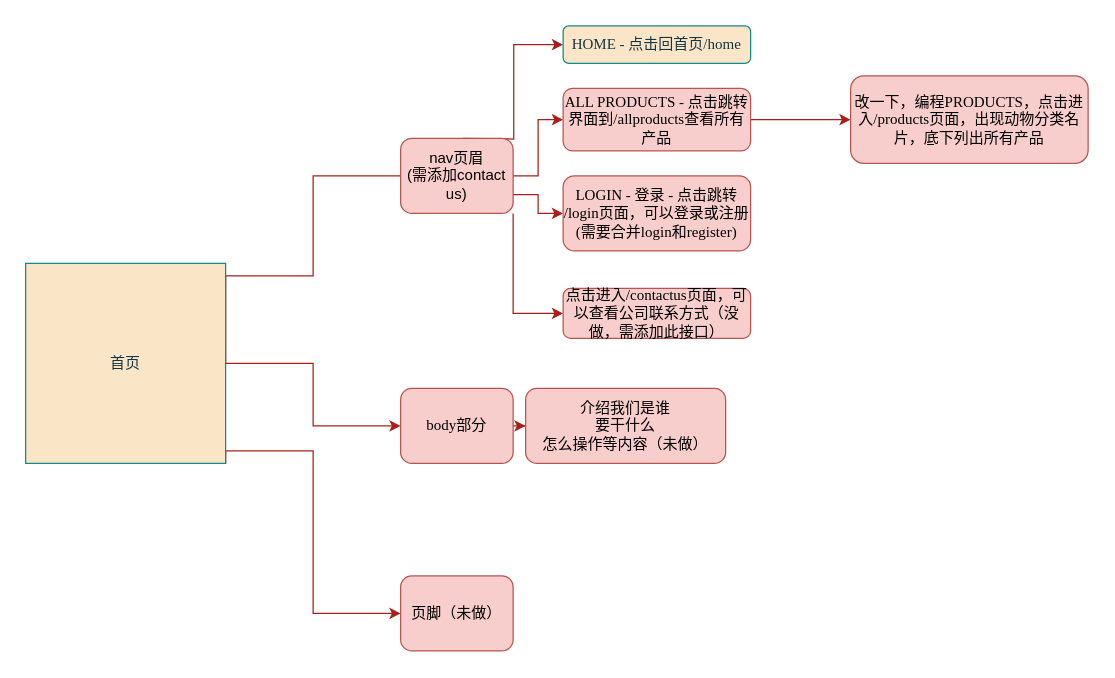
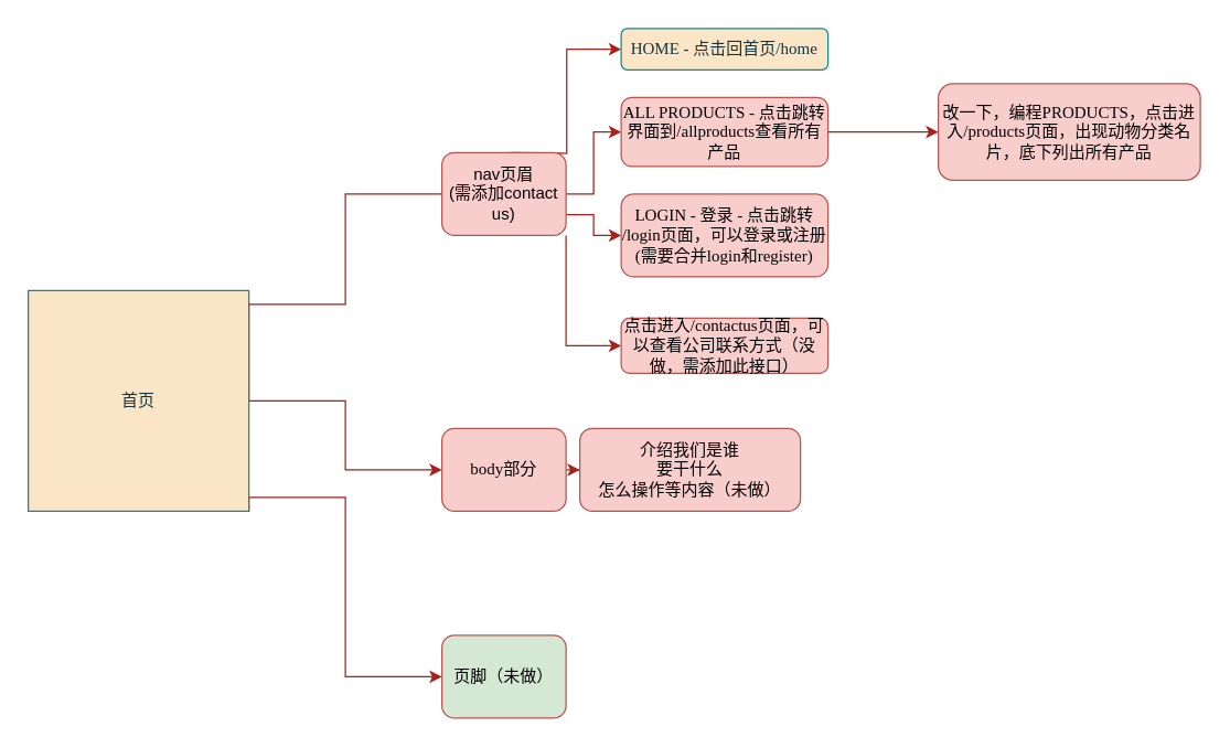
  <mxCell id="0" />
  <mxCell id="1" parent="0" />
  <mxCell id="2" style="edgeStyle=orthogonalEdgeStyle;rounded=0;orthogonalLoop=1;jettySize=auto;html=1;exitX=1;exitY=0.5;exitDx=0;exitDy=0;entryX=0;entryY=0.5;entryDx=0;entryDy=0;labelBackgroundColor=none;strokeColor=#A8201A;fontColor=default;endArrow=none;" edge="1" parent="1" source="5" target="10"><mxGeometry relative="1" as="geometry"><mxPoint x="210" y="139.931" as="targetPoint" /><Array as="points"><mxPoint x="180" y="220" /><mxPoint x="250" y="220" /><mxPoint x="250" y="140" /></Array></mxGeometry></mxCell>
  <mxCell id="3" value="" style="edgeStyle=orthogonalEdgeStyle;rounded=0;orthogonalLoop=1;jettySize=auto;html=1;labelBackgroundColor=none;strokeColor=#A8201A;fontColor=default;" edge="1" parent="1" source="5" target="17"><mxGeometry relative="1" as="geometry"><Array as="points"><mxPoint x="250" y="290" /><mxPoint x="250" y="340" /></Array></mxGeometry></mxCell>
  <mxCell id="4" style="edgeStyle=orthogonalEdgeStyle;rounded=0;orthogonalLoop=1;jettySize=auto;html=1;exitX=1;exitY=1;exitDx=0;exitDy=0;entryX=0;entryY=0.5;entryDx=0;entryDy=0;strokeColor=#A8201A;fontColor=#143642;fillColor=#FAE5C7;" edge="1" parent="1" source="5" target="18"><mxGeometry relative="1" as="geometry"><Array as="points"><mxPoint x="180" y="360" /><mxPoint x="250" y="360" /><mxPoint x="250" y="490" /></Array></mxGeometry></mxCell>
  <mxCell id="5" value="首页" style="whiteSpace=wrap;html=1;aspect=fixed;labelBackgroundColor=none;fillColor=#FAE5C7;strokeColor=#0F8B8D;fontColor=#143642;" vertex="1" parent="1"><mxGeometry x="20" y="210" width="160" height="160" as="geometry" /></mxCell>
  <mxCell id="6" value="" style="edgeStyle=orthogonalEdgeStyle;rounded=0;orthogonalLoop=1;jettySize=auto;html=1;entryX=0;entryY=0.5;entryDx=0;entryDy=0;labelBackgroundColor=none;strokeColor=#A8201A;fontColor=default;" edge="1" parent="1" target="11"><mxGeometry relative="1" as="geometry"><mxPoint x="370" y="110" as="sourcePoint" /><mxPoint x="465" y="50" as="targetPoint" /></mxGeometry></mxCell>
  <mxCell id="7" value="" style="edgeStyle=orthogonalEdgeStyle;rounded=0;orthogonalLoop=1;jettySize=auto;html=1;labelBackgroundColor=none;strokeColor=#A8201A;fontColor=default;" edge="1" parent="1" source="10" target="13"><mxGeometry relative="1" as="geometry" /></mxCell>
  <mxCell id="8" style="edgeStyle=orthogonalEdgeStyle;rounded=0;orthogonalLoop=1;jettySize=auto;html=1;exitX=1;exitY=0.75;exitDx=0;exitDy=0;entryX=0;entryY=0.5;entryDx=0;entryDy=0;labelBackgroundColor=none;strokeColor=#A8201A;fontColor=default;" edge="1" parent="1" source="10" target="14"><mxGeometry relative="1" as="geometry" /></mxCell>
  <mxCell id="9" style="edgeStyle=orthogonalEdgeStyle;rounded=0;orthogonalLoop=1;jettySize=auto;html=1;exitX=1;exitY=1;exitDx=0;exitDy=0;entryX=0;entryY=0.5;entryDx=0;entryDy=0;labelBackgroundColor=none;strokeColor=#A8201A;fontColor=default;" edge="1" parent="1" source="10" target="15"><mxGeometry relative="1" as="geometry" /></mxCell>
  <mxCell id="10" value="nav页眉&lt;br&gt;(需添加contact us)" style="rounded=1;whiteSpace=wrap;html=1;fillColor=#f8cecc;strokeColor=#b85450;labelBackgroundColor=none;" vertex="1" parent="1"><mxGeometry x="320" y="110" width="90" height="60" as="geometry" /></mxCell>
  <mxCell id="11" value="&lt;font face=&quot;Comic Sans MS&quot;&gt;HOME - 点击回首页/home&lt;/font&gt;" style="whiteSpace=wrap;html=1;rounded=1;fillColor=#FAE5C7;strokeColor=#0F8B8D;labelBackgroundColor=none;fontColor=#143642;" vertex="1" parent="1"><mxGeometry x="450" y="20" width="150" height="30" as="geometry" /></mxCell>
  <mxCell id="12" value="" style="edgeStyle=orthogonalEdgeStyle;rounded=0;orthogonalLoop=1;jettySize=auto;html=1;strokeColor=#A8201A;fontColor=#143642;fillColor=#FAE5C7;" edge="1" parent="1" source="13" target="20"><mxGeometry relative="1" as="geometry" /></mxCell>
  <mxCell id="13" value="&lt;font face=&quot;Comic Sans MS&quot;&gt;ALL PRODUCTS - 点击跳转界面到/allproducts查看所有产品&lt;/font&gt;" style="whiteSpace=wrap;html=1;rounded=1;fillColor=#f8cecc;strokeColor=#b85450;labelBackgroundColor=none;" vertex="1" parent="1"><mxGeometry x="450" y="70" width="150" height="50" as="geometry" /></mxCell>
  <mxCell id="14" value="&lt;font face=&quot;Comic Sans MS&quot;&gt;LOGIN - 登录 - 点击跳转 /login页面，可以登录或注册(需要合并login和register)&lt;/font&gt;" style="rounded=1;whiteSpace=wrap;html=1;fillColor=#f8cecc;strokeColor=#b85450;labelBackgroundColor=none;" vertex="1" parent="1"><mxGeometry x="450" y="140" width="150" height="60" as="geometry" /></mxCell>
  <mxCell id="15" value="点击进入/contactus页面，可以查看公司联系方式（没做，需添加此接口）" style="rounded=1;whiteSpace=wrap;html=1;fontFamily=Comic Sans MS;fillColor=#f8cecc;strokeColor=#b85450;labelBackgroundColor=none;" vertex="1" parent="1"><mxGeometry x="450" y="230" width="150" height="40" as="geometry" /></mxCell>
  <mxCell id="16" value="" style="edgeStyle=orthogonalEdgeStyle;rounded=0;orthogonalLoop=1;jettySize=auto;html=1;strokeColor=#A8201A;fontColor=#143642;fillColor=#FAE5C7;" edge="1" parent="1" source="17" target="19"><mxGeometry relative="1" as="geometry" /></mxCell>
  <mxCell id="17" value="&lt;font face=&quot;Comic Sans MS&quot;&gt;body部分&lt;/font&gt;" style="rounded=1;whiteSpace=wrap;html=1;fillColor=#f8cecc;strokeColor=#b85450;labelBackgroundColor=none;" vertex="1" parent="1"><mxGeometry x="320" y="310" width="90" height="60" as="geometry" /></mxCell>
- <mxCell id="18" value="&lt;font face=&quot;Comic Sans MS&quot;&gt;页脚（未做）&lt;/font&gt;" style="rounded=1;whiteSpace=wrap;html=1;labelBackgroundColor=none;fillColor=#f8cecc;strokeColor=#b85450;" vertex="1" parent="1"><mxGeometry x="320" y="460" width="90" height="60" as="geometry" /></mxCell>
+ <mxCell id="18" value="&lt;font face=&quot;Comic Sans MS&quot;&gt;页脚（未做）&lt;/font&gt;" style="rounded=1;whiteSpace=wrap;html=1;labelBackgroundColor=none;fillColor=#d5e8d4;strokeColor=#b85450;" vertex="1" parent="1"><mxGeometry x="320" y="460" width="90" height="60" as="geometry" /></mxCell>
  <mxCell id="19" value="&lt;font face=&quot;Comic Sans MS&quot;&gt;介绍我们是谁&lt;br&gt;要干什么&lt;br&gt;怎么操作等内容（未做）&lt;br&gt;&lt;/font&gt;" style="rounded=1;whiteSpace=wrap;html=1;fillColor=#f8cecc;strokeColor=#b85450;labelBackgroundColor=none;" vertex="1" parent="1"><mxGeometry x="420" y="310" width="160" height="60" as="geometry" /></mxCell>
  <mxCell id="20" value="&lt;font face=&quot;Comic Sans MS&quot;&gt;改一下，编程PRODUCTS，点击进入/products页面，出现动物分类名片，底下列出所有产品&lt;/font&gt;" style="whiteSpace=wrap;html=1;rounded=1;fillColor=#f8cecc;strokeColor=#b85450;labelBackgroundColor=none;" vertex="1" parent="1"><mxGeometry x="680" y="60" width="190" height="70" as="geometry" /></mxCell>
